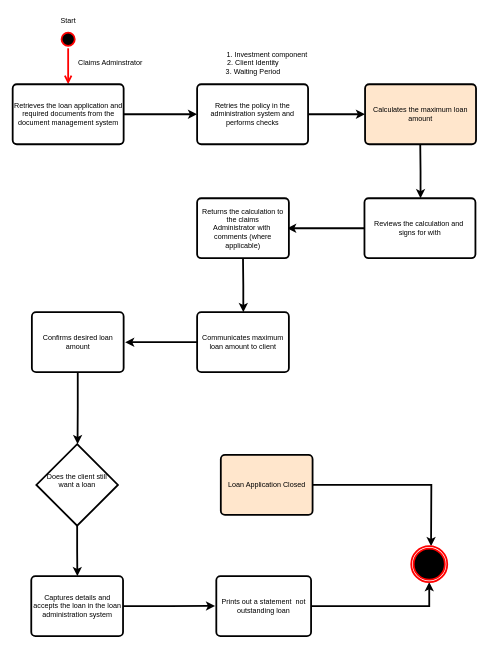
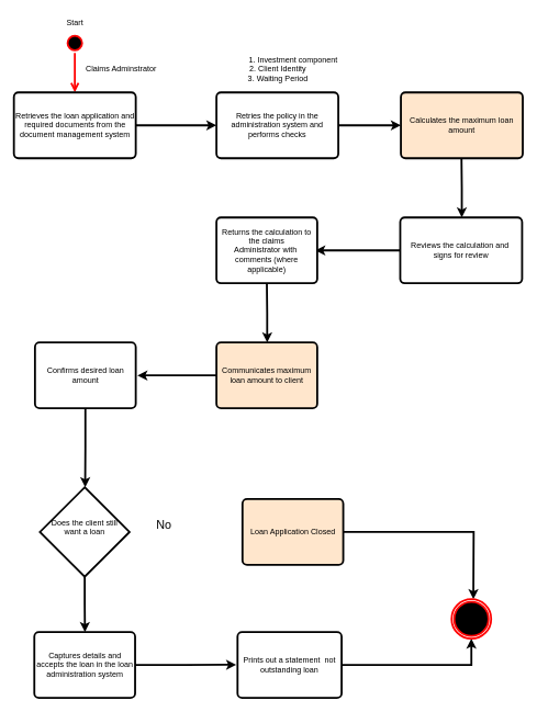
  <mxCell id="0" />
  <mxCell id="1" parent="0" />
  <mxCell id="2" value="" style="ellipse;html=1;shape=startState;fillColor=#000000;strokeColor=#ff0000;strokeWidth=3;" vertex="1" parent="1"><mxGeometry x="98" y="50" width="30" height="30" as="geometry" /></mxCell>
  <mxCell id="3" value="" style="edgeStyle=orthogonalEdgeStyle;html=1;verticalAlign=bottom;endArrow=open;endSize=8;strokeColor=#ff0000;rounded=0;strokeWidth=3;" edge="1" source="2" parent="1"><mxGeometry relative="1" as="geometry"><mxPoint x="113" y="140" as="targetPoint" /></mxGeometry></mxCell>
  <mxCell id="4" value="Start" style="text;html=1;align=center;verticalAlign=middle;resizable=0;points=[];autosize=1;strokeColor=none;fillColor=none;strokeWidth=3;" vertex="1" parent="1"><mxGeometry x="88" y="20" width="50" height="30" as="geometry" /></mxCell>
  <mxCell id="5" style="edgeStyle=orthogonalEdgeStyle;rounded=0;orthogonalLoop=1;jettySize=auto;html=1;exitX=1;exitY=0.5;exitDx=0;exitDy=0;strokeWidth=3;" edge="1" parent="1" source="6"><mxGeometry relative="1" as="geometry"><mxPoint x="328" y="190" as="targetPoint" /></mxGeometry></mxCell>
  <mxCell id="6" value="Retrieves the loan application and required documents from the document management system" style="rounded=1;whiteSpace=wrap;html=1;absoluteArcSize=1;arcSize=14;strokeWidth=3;" vertex="1" parent="1"><mxGeometry x="20.5" y="140" width="185" height="100" as="geometry" /></mxCell>
  <mxCell id="7" value="Claims Adminstrator" style="text;html=1;align=center;verticalAlign=middle;resizable=0;points=[];autosize=1;strokeColor=none;fillColor=none;strokeWidth=3;" vertex="1" parent="1"><mxGeometry x="118" y="90" width="130" height="30" as="geometry" /></mxCell>
  <mxCell id="8" style="edgeStyle=orthogonalEdgeStyle;rounded=0;orthogonalLoop=1;jettySize=auto;html=1;exitX=1;exitY=0.5;exitDx=0;exitDy=0;strokeWidth=3;" edge="1" parent="1" source="9"><mxGeometry relative="1" as="geometry"><mxPoint x="608" y="190" as="targetPoint" /></mxGeometry></mxCell>
  <mxCell id="9" value="Retries the policy in the administration system and performs checks" style="rounded=1;whiteSpace=wrap;html=1;absoluteArcSize=1;arcSize=14;strokeWidth=3;" vertex="1" parent="1"><mxGeometry x="328" y="140" width="185" height="100" as="geometry" /></mxCell>
  <mxCell id="10" value="&amp;nbsp; &amp;nbsp; &amp;nbsp; &amp;nbsp; &amp;nbsp; &amp;nbsp; &amp;nbsp; 1. Investment component&lt;br&gt;2. Client Identity&lt;br&gt;3. Waiting Period" style="text;html=1;align=center;verticalAlign=middle;resizable=0;points=[];autosize=1;strokeColor=none;fillColor=none;strokeWidth=3;" vertex="1" parent="1"><mxGeometry x="320.5" y="75" width="200" height="60" as="geometry" /></mxCell>
  <mxCell id="11" style="edgeStyle=orthogonalEdgeStyle;rounded=0;orthogonalLoop=1;jettySize=auto;html=1;exitX=0.5;exitY=1;exitDx=0;exitDy=0;strokeWidth=3;" edge="1" parent="1"><mxGeometry relative="1" as="geometry"><mxPoint x="700.5" y="330" as="targetPoint" /><mxPoint x="700" y="240" as="sourcePoint" /></mxGeometry></mxCell>
  <mxCell id="12" value="Calculates the maximum loan amount" style="rounded=1;whiteSpace=wrap;html=1;absoluteArcSize=1;arcSize=14;strokeWidth=3;fillColor=#ffe6cc;" vertex="1" parent="1"><mxGeometry x="608" y="140" width="185" height="100" as="geometry" /></mxCell>
  <mxCell id="13" style="edgeStyle=orthogonalEdgeStyle;rounded=0;orthogonalLoop=1;jettySize=auto;html=1;exitX=0;exitY=0.5;exitDx=0;exitDy=0;strokeWidth=3;" edge="1" parent="1" source="14"><mxGeometry relative="1" as="geometry"><mxPoint x="478" y="380" as="targetPoint" /></mxGeometry></mxCell>
- <mxCell id="14" value="Reviews the calculation and&amp;nbsp; signs for with" style="rounded=1;whiteSpace=wrap;html=1;absoluteArcSize=1;arcSize=14;strokeWidth=3;" vertex="1" parent="1"><mxGeometry x="607" y="330" width="185" height="100" as="geometry" /></mxCell>
+ <mxCell id="14" value="Reviews the calculation and&amp;nbsp; signs for review" style="rounded=1;whiteSpace=wrap;html=1;absoluteArcSize=1;arcSize=14;strokeWidth=3;" vertex="1" parent="1"><mxGeometry x="607" y="330" width="185" height="100" as="geometry" /></mxCell>
  <mxCell id="15" style="edgeStyle=orthogonalEdgeStyle;rounded=0;orthogonalLoop=1;jettySize=auto;html=1;exitX=0.5;exitY=1;exitDx=0;exitDy=0;strokeWidth=3;" edge="1" parent="1"><mxGeometry relative="1" as="geometry"><mxPoint x="405" y="520" as="targetPoint" /><mxPoint x="404.5" y="430" as="sourcePoint" /></mxGeometry></mxCell>
  <mxCell id="16" value="Returns the calculation to the claims&lt;br&gt;Administrator with&amp;nbsp; comments (where applicable)" style="rounded=1;whiteSpace=wrap;html=1;absoluteArcSize=1;arcSize=14;strokeWidth=3;" vertex="1" parent="1"><mxGeometry x="328" y="330" width="153" height="100" as="geometry" /></mxCell>
  <mxCell id="17" style="edgeStyle=orthogonalEdgeStyle;rounded=0;orthogonalLoop=1;jettySize=auto;html=1;exitX=0;exitY=0.5;exitDx=0;exitDy=0;strokeWidth=3;" edge="1" parent="1" source="18"><mxGeometry relative="1" as="geometry"><mxPoint x="208" y="570" as="targetPoint" /></mxGeometry></mxCell>
- <mxCell id="18" value="Communicates maximum loan amount to client" style="rounded=1;whiteSpace=wrap;html=1;absoluteArcSize=1;arcSize=14;strokeWidth=3;" vertex="1" parent="1"><mxGeometry x="328" y="520" width="153" height="100" as="geometry" /></mxCell>
+ <mxCell id="18" value="Communicates maximum loan amount to client" style="rounded=1;whiteSpace=wrap;html=1;absoluteArcSize=1;arcSize=14;strokeWidth=3;fillColor=#ffe6cc;" vertex="1" parent="1"><mxGeometry x="328" y="520" width="153" height="100" as="geometry" /></mxCell>
  <mxCell id="19" style="edgeStyle=orthogonalEdgeStyle;rounded=0;orthogonalLoop=1;jettySize=auto;html=1;exitX=0.5;exitY=1;exitDx=0;exitDy=0;strokeWidth=3;" edge="1" parent="1" source="20"><mxGeometry relative="1" as="geometry"><mxPoint x="128.667" y="740" as="targetPoint" /></mxGeometry></mxCell>
  <mxCell id="20" value="Confirms desired loan amount" style="rounded=1;whiteSpace=wrap;html=1;absoluteArcSize=1;arcSize=14;strokeWidth=3;" vertex="1" parent="1"><mxGeometry x="52.5" y="520" width="153" height="100" as="geometry" /></mxCell>
  <mxCell id="21" style="edgeStyle=orthogonalEdgeStyle;rounded=0;orthogonalLoop=1;jettySize=auto;html=1;exitX=0.5;exitY=1;exitDx=0;exitDy=0;exitPerimeter=0;strokeWidth=3;" edge="1" parent="1" source="22"><mxGeometry relative="1" as="geometry"><mxPoint x="128.31" y="960" as="targetPoint" /></mxGeometry></mxCell>
  <mxCell id="22" value="Does the client still &lt;br&gt;want a loan&lt;div&gt;&lt;br&gt;&lt;/div&gt;" style="strokeWidth=3;html=1;shape=mxgraph.flowchart.decision;whiteSpace=wrap;" vertex="1" parent="1"><mxGeometry x="60" y="740" width="136" height="136" as="geometry" /></mxCell>
+ <mxCell id="23" value="No&lt;div style=&quot;font-size: 18px;&quot;&gt;&lt;br style=&quot;font-size: 18px;&quot;&gt;&lt;/div&gt;" style="text;html=1;align=center;verticalAlign=middle;resizable=0;points=[];autosize=1;strokeColor=none;fillColor=none;strokeWidth=3;fontSize=18;" vertex="1" parent="1"><mxGeometry x="223" y="778" width="50" height="60" as="geometry" /></mxCell>
  <mxCell id="24" style="edgeStyle=orthogonalEdgeStyle;rounded=0;orthogonalLoop=1;jettySize=auto;html=1;exitX=1;exitY=0.5;exitDx=0;exitDy=0;strokeWidth=3;" edge="1" parent="1" source="25"><mxGeometry relative="1" as="geometry"><mxPoint x="358" y="1009.739" as="targetPoint" /></mxGeometry></mxCell>
  <mxCell id="25" value="Captures details and accepts the loan in the loan&lt;br&gt;administration system" style="rounded=1;whiteSpace=wrap;html=1;absoluteArcSize=1;arcSize=14;strokeWidth=3;" vertex="1" parent="1"><mxGeometry x="51.5" y="960" width="153" height="100" as="geometry" /></mxCell>
  <mxCell id="26" style="edgeStyle=orthogonalEdgeStyle;rounded=0;orthogonalLoop=1;jettySize=auto;html=1;exitX=1;exitY=0.5;exitDx=0;exitDy=0;entryX=0.5;entryY=1;entryDx=0;entryDy=0;strokeWidth=3;" edge="1" parent="1" source="27" target="30"><mxGeometry relative="1" as="geometry" /></mxCell>
  <mxCell id="27" value="Prints out a statement&amp;nbsp; not outstanding loan" style="rounded=1;whiteSpace=wrap;html=1;absoluteArcSize=1;arcSize=14;strokeWidth=3;" vertex="1" parent="1"><mxGeometry x="360" y="960" width="158" height="100" as="geometry" /></mxCell>
  <mxCell id="28" style="edgeStyle=orthogonalEdgeStyle;rounded=0;orthogonalLoop=1;jettySize=auto;html=1;exitX=1;exitY=0.5;exitDx=0;exitDy=0;strokeWidth=3;" edge="1" parent="1" source="29"><mxGeometry relative="1" as="geometry"><mxPoint x="718" y="910" as="targetPoint" /></mxGeometry></mxCell>
  <mxCell id="29" value="Loan Application Closed" style="rounded=1;whiteSpace=wrap;html=1;absoluteArcSize=1;arcSize=14;strokeWidth=3;fillColor=#ffe6cc;" vertex="1" parent="1"><mxGeometry x="367.5" y="758" width="153" height="100" as="geometry" /></mxCell>
  <mxCell id="30" value="" style="ellipse;html=1;shape=endState;fillColor=#000000;strokeColor=#ff0000;strokeWidth=3;" vertex="1" parent="1"><mxGeometry x="685" y="910" width="60" height="60" as="geometry" /></mxCell>
